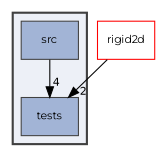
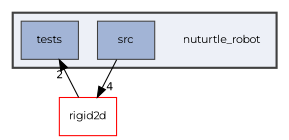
  digraph {
    compound=true
    fontname=Montserrat
    node [fontname=Montserrat fontsize=10 shape=box color=grey25 fillcolor="#a2b4d6"]
    edge [fontname=Montserrat fontsize=10 labeldistance=1.5 labelfontname=Helvetica labelfontsize=10]
+   n1 [label=nuturtle_robot shape=plaintext color="" fillcolor=""]
    n2 [label=src style="filled,"]
    n3 [label=tests style="filled,"]
    n4 [color=red fillcolor="#edf0f7" label=rigid2d]
    subgraph cluster_1 {
      bgcolor="#edf0f7"
      fontsize=10
      pencolor=grey25
      style="filled,bold,"
+     n1
      n2
      n3
    }
-   n2 -> n3 [headlabel=4]
+   n2 -> n4 [headlabel=4]
    n4 -> n3 [headlabel=2]
  }
